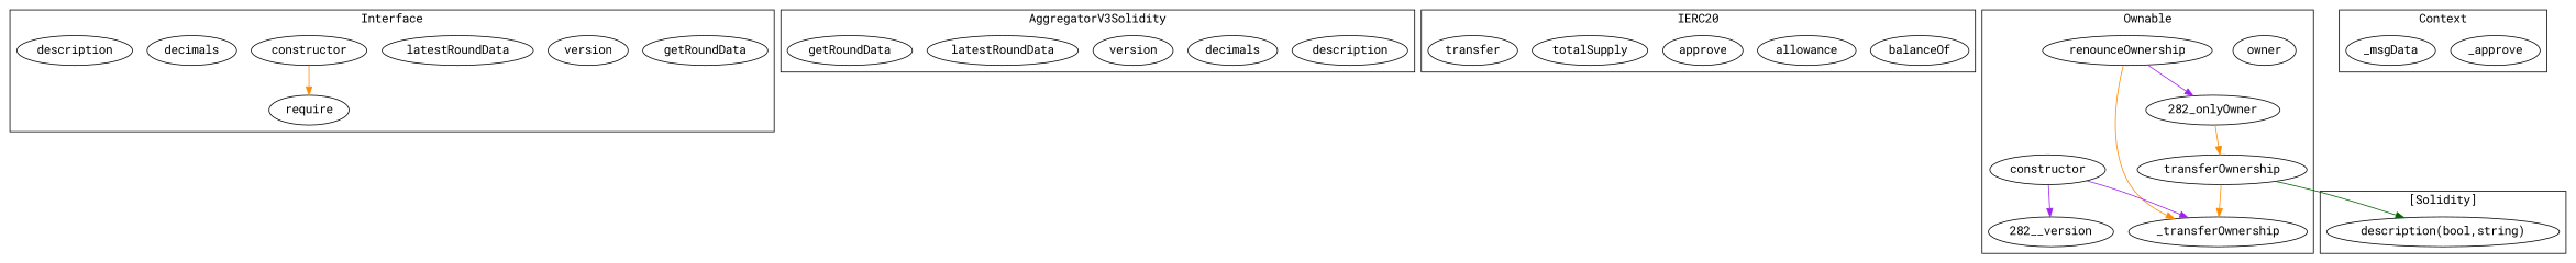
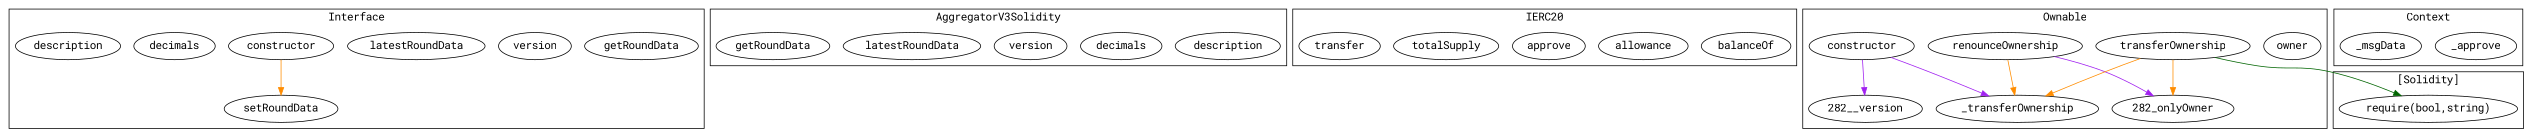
  strict digraph {
    fontname="Roboto Mono"
    node [fontname="Roboto Mono"]
    edge [color=darkorange fontname="Roboto Mono"]
    n1 [label=getRoundData]
-   n2 [label=require]
+   n2 [label=setRoundData]
    n3 [label=version]
    n4 [label=latestRoundData]
    n5 [label=constructor]
    n6 [label=decimals]
    n7 [label=description]
    n8 [label=description]
    n9 [label=decimals]
    n10 [label=version]
    n11 [label=latestRoundData]
    n12 [label=getRoundData]
    n13 [label=balanceOf]
    n14 [label=allowance]
    n15 [label=approve]
    n16 [label=totalSupply]
    n17 [label=transfer]
    n18 [label=owner]
    n19 [label=_transferOwnership]
    n20 [label=renounceOwnership]
    "282_onlyOwner"
    n22 [label=constructor]
    n23 [label="282__version"]
    n24 [label=transferOwnership]
    n25 [label=_approve]
    n26 [label=_msgData]
-   "require(bool,string)" [label="description(bool,string)"]
+   "require(bool,string)"
    subgraph cluster_1 {
      label=Interface
      n1
      n2
      n3
      n4
      n5
      n6
      n7
    }
    subgraph cluster_2 {
      label=AggregatorV3Solidity
      n8
      n9
      n10
      n11
      n12
    }
    subgraph cluster_3 {
      label=IERC20
      n13
      n14
      n15
      n16
      n17
    }
    subgraph cluster_4 {
      label=Ownable
      n18
      n19
      n20
      "282_onlyOwner"
      n22
      n23
      n24
    }
    subgraph cluster_5 {
      label=Context
      n25
      n26
    }
    subgraph cluster_6 {
      label="[Solidity]"
      "require(bool,string)"
    }
    n5 -> n2
    n20 -> n19
    n20 -> "282_onlyOwner" [color=purple]
    n22 -> n19 [color=purple]
    n22 -> n23 [color=purple]
    n24 -> n19
-   "282_onlyOwner" -> n24
+   n24 -> "282_onlyOwner"
    n24 -> "require(bool,string)" [color=darkgreen]
  }
